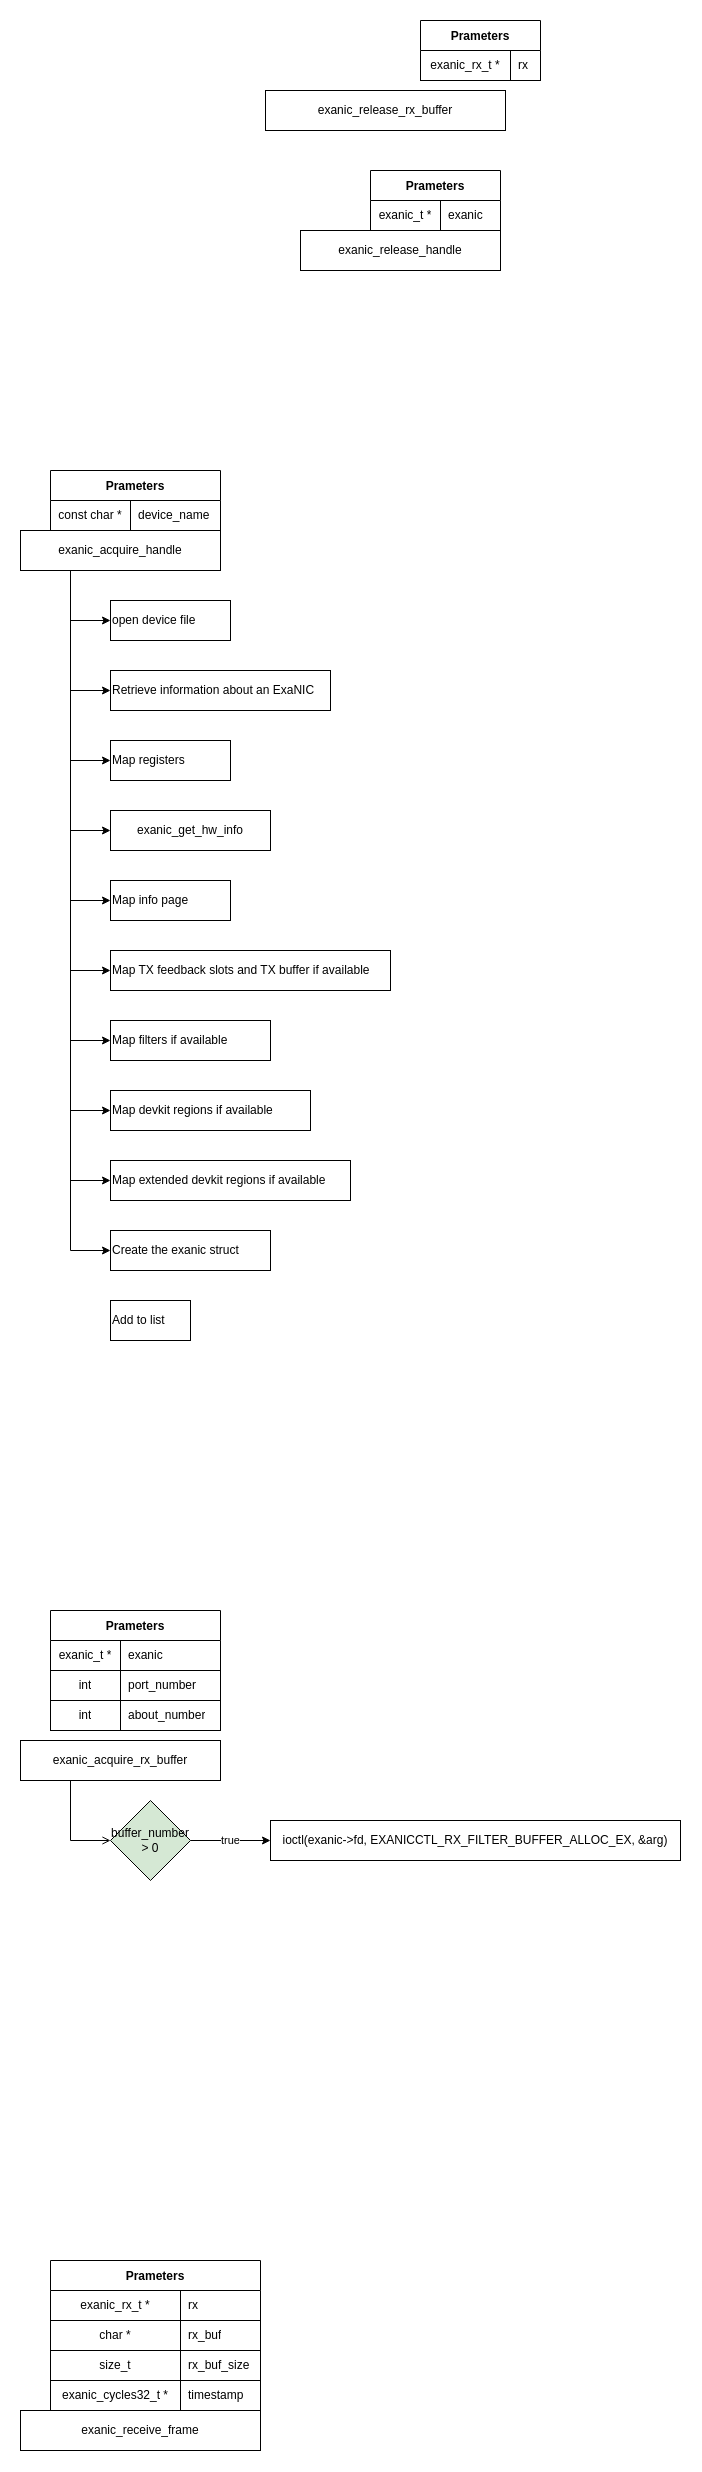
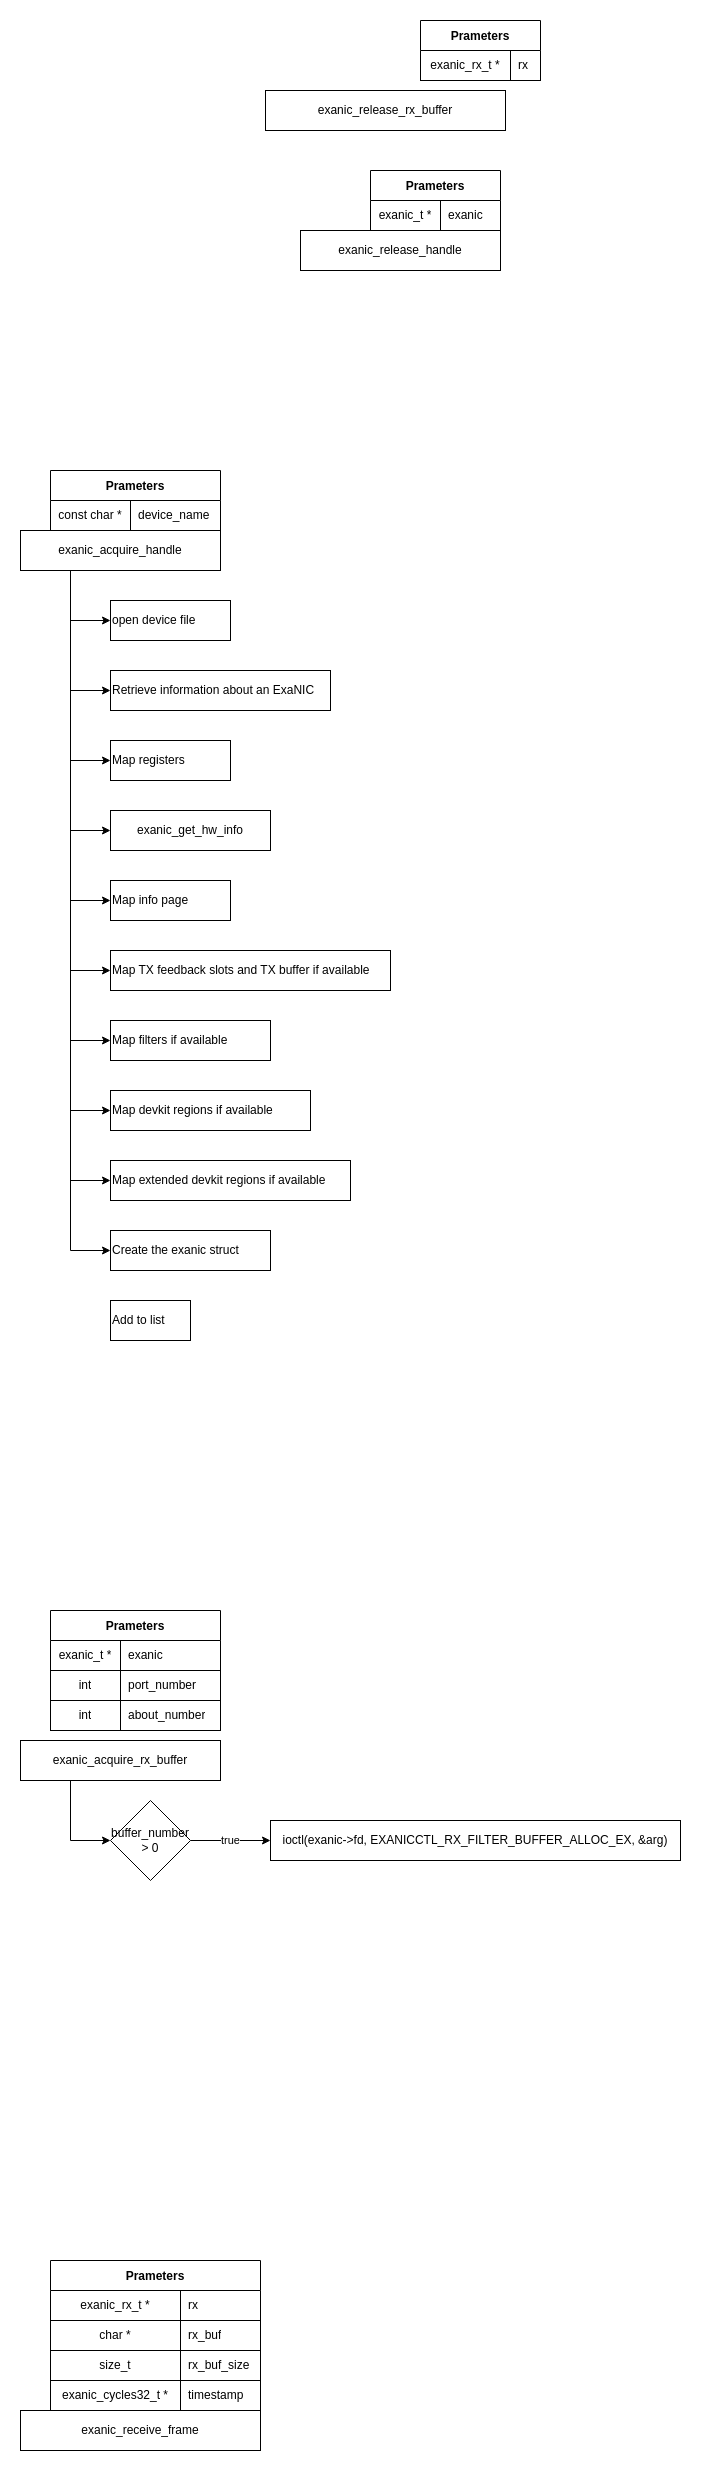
  <mxCell id="0" />
  <mxCell id="1" parent="0" />
  <mxCell id="2" style="edgeStyle=orthogonalEdgeStyle;rounded=0;orthogonalLoop=1;jettySize=auto;html=1;exitX=0.25;exitY=1;exitDx=0;exitDy=0;entryX=0;entryY=0.5;entryDx=0;entryDy=0;" parent="1" source="12" target="53" edge="1"><mxGeometry relative="1" as="geometry" /></mxCell>
  <mxCell id="3" style="edgeStyle=orthogonalEdgeStyle;rounded=0;orthogonalLoop=1;jettySize=auto;html=1;exitX=0.25;exitY=1;exitDx=0;exitDy=0;entryX=0;entryY=0.5;entryDx=0;entryDy=0;" parent="1" source="12" target="54" edge="1"><mxGeometry relative="1" as="geometry" /></mxCell>
  <mxCell id="4" style="edgeStyle=orthogonalEdgeStyle;rounded=0;orthogonalLoop=1;jettySize=auto;html=1;exitX=0.25;exitY=1;exitDx=0;exitDy=0;entryX=0;entryY=0.5;entryDx=0;entryDy=0;" parent="1" source="12" target="55" edge="1"><mxGeometry relative="1" as="geometry" /></mxCell>
  <mxCell id="5" style="edgeStyle=orthogonalEdgeStyle;rounded=0;orthogonalLoop=1;jettySize=auto;html=1;exitX=0.25;exitY=1;exitDx=0;exitDy=0;entryX=0;entryY=0.5;entryDx=0;entryDy=0;" parent="1" source="12" target="56" edge="1"><mxGeometry relative="1" as="geometry" /></mxCell>
  <mxCell id="6" style="edgeStyle=orthogonalEdgeStyle;rounded=0;orthogonalLoop=1;jettySize=auto;html=1;exitX=0.25;exitY=1;exitDx=0;exitDy=0;entryX=0;entryY=0.5;entryDx=0;entryDy=0;" parent="1" source="12" target="57" edge="1"><mxGeometry relative="1" as="geometry" /></mxCell>
  <mxCell id="7" style="edgeStyle=orthogonalEdgeStyle;rounded=0;orthogonalLoop=1;jettySize=auto;html=1;exitX=0.25;exitY=1;exitDx=0;exitDy=0;entryX=0;entryY=0.5;entryDx=0;entryDy=0;" parent="1" source="12" target="58" edge="1"><mxGeometry relative="1" as="geometry" /></mxCell>
  <mxCell id="8" style="edgeStyle=orthogonalEdgeStyle;rounded=0;orthogonalLoop=1;jettySize=auto;html=1;exitX=0.25;exitY=1;exitDx=0;exitDy=0;entryX=0;entryY=0.5;entryDx=0;entryDy=0;" parent="1" source="12" target="59" edge="1"><mxGeometry relative="1" as="geometry" /></mxCell>
  <mxCell id="9" style="edgeStyle=orthogonalEdgeStyle;rounded=0;orthogonalLoop=1;jettySize=auto;html=1;exitX=0.25;exitY=1;exitDx=0;exitDy=0;entryX=0;entryY=0.5;entryDx=0;entryDy=0;" parent="1" source="12" target="60" edge="1"><mxGeometry relative="1" as="geometry" /></mxCell>
  <mxCell id="10" style="edgeStyle=orthogonalEdgeStyle;rounded=0;orthogonalLoop=1;jettySize=auto;html=1;exitX=0.25;exitY=1;exitDx=0;exitDy=0;entryX=0;entryY=0.5;entryDx=0;entryDy=0;" parent="1" source="12" target="61" edge="1"><mxGeometry relative="1" as="geometry" /></mxCell>
  <mxCell id="11" style="edgeStyle=orthogonalEdgeStyle;rounded=0;orthogonalLoop=1;jettySize=auto;html=1;exitX=0.25;exitY=1;exitDx=0;exitDy=0;entryX=0;entryY=0.5;entryDx=0;entryDy=0;" parent="1" source="12" target="62" edge="1"><mxGeometry relative="1" as="geometry" /></mxCell>
  <mxCell id="12" value="exanic_acquire_handle" style="rounded=0;whiteSpace=wrap;html=1;" parent="1" vertex="1"><mxGeometry x="20" y="530" width="200" height="40" as="geometry" /></mxCell>
  <mxCell id="13" value="Prameters" style="shape=table;startSize=30;container=1;collapsible=0;childLayout=tableLayout;fixedRows=1;rowLines=0;fontStyle=1;align=center;" parent="1" vertex="1"><mxGeometry x="50" y="470" width="170" height="60" as="geometry" /></mxCell>
  <mxCell id="14" value="" style="shape=partialRectangle;html=1;whiteSpace=wrap;collapsible=0;dropTarget=0;pointerEvents=0;fillColor=none;top=0;left=0;bottom=1;right=0;points=[[0,0.5],[1,0.5]];portConstraint=eastwest;" parent="13" vertex="1"><mxGeometry y="30" width="170" height="30" as="geometry" /></mxCell>
  <mxCell id="15" value="const char *" style="shape=partialRectangle;html=1;whiteSpace=wrap;connectable=0;fillColor=none;top=0;left=0;bottom=0;right=0;overflow=hidden;" parent="14" vertex="1"><mxGeometry width="80" height="30" as="geometry" /></mxCell>
  <mxCell id="16" value="device_name" style="shape=partialRectangle;html=1;whiteSpace=wrap;connectable=0;fillColor=none;top=0;left=0;bottom=0;right=0;align=left;spacingLeft=6;overflow=hidden;" parent="14" vertex="1"><mxGeometry x="80" width="90" height="30" as="geometry" /></mxCell>
- <mxCell id="17" style="edgeStyle=orthogonalEdgeStyle;rounded=0;orthogonalLoop=1;jettySize=auto;html=1;exitX=0.25;exitY=1;exitDx=0;exitDy=0;entryX=0;entryY=0.5;entryDx=0;entryDy=0;endArrow=open;" parent="1" source="18" target="66" edge="1"><mxGeometry relative="1" as="geometry" /></mxCell>
+ <mxCell id="17" style="edgeStyle=orthogonalEdgeStyle;rounded=0;orthogonalLoop=1;jettySize=auto;html=1;exitX=0.25;exitY=1;exitDx=0;exitDy=0;entryX=0;entryY=0.5;entryDx=0;entryDy=0;" parent="1" source="18" target="66" edge="1"><mxGeometry relative="1" as="geometry" /></mxCell>
  <mxCell id="18" value="exanic_acquire_rx_buffer" style="rounded=0;whiteSpace=wrap;html=1;" parent="1" vertex="1"><mxGeometry x="20" y="1740" width="200" height="40" as="geometry" /></mxCell>
  <mxCell id="19" value="Prameters" style="shape=table;startSize=30;container=1;collapsible=0;childLayout=tableLayout;fixedRows=1;rowLines=0;fontStyle=1;align=center;" parent="1" vertex="1"><mxGeometry x="50" y="1610" width="170" height="120" as="geometry" /></mxCell>
  <mxCell id="20" value="" style="shape=partialRectangle;html=1;whiteSpace=wrap;collapsible=0;dropTarget=0;pointerEvents=0;fillColor=none;top=0;left=0;bottom=1;right=0;points=[[0,0.5],[1,0.5]];portConstraint=eastwest;" parent="19" vertex="1"><mxGeometry y="30" width="170" height="30" as="geometry" /></mxCell>
  <mxCell id="21" value="exanic_t *" style="shape=partialRectangle;html=1;whiteSpace=wrap;connectable=0;fillColor=none;top=0;left=0;bottom=0;right=0;overflow=hidden;" parent="20" vertex="1"><mxGeometry width="70" height="30" as="geometry" /></mxCell>
  <mxCell id="22" value="exanic" style="shape=partialRectangle;html=1;whiteSpace=wrap;connectable=0;fillColor=none;top=0;left=0;bottom=0;right=0;align=left;spacingLeft=6;overflow=hidden;" parent="20" vertex="1"><mxGeometry x="70" width="100" height="30" as="geometry" /></mxCell>
  <mxCell id="23" value="" style="shape=partialRectangle;html=1;whiteSpace=wrap;collapsible=0;dropTarget=0;pointerEvents=0;fillColor=none;top=0;left=0;bottom=1;right=0;points=[[0,0.5],[1,0.5]];portConstraint=eastwest;" parent="19" vertex="1"><mxGeometry y="60" width="170" height="30" as="geometry" /></mxCell>
  <mxCell id="24" value="int" style="shape=partialRectangle;html=1;whiteSpace=wrap;connectable=0;fillColor=none;top=0;left=0;bottom=0;right=0;overflow=hidden;" parent="23" vertex="1"><mxGeometry width="70" height="30" as="geometry" /></mxCell>
  <mxCell id="25" value="port_number" style="shape=partialRectangle;html=1;whiteSpace=wrap;connectable=0;fillColor=none;top=0;left=0;bottom=0;right=0;align=left;spacingLeft=6;overflow=hidden;" parent="23" vertex="1"><mxGeometry x="70" width="100" height="30" as="geometry" /></mxCell>
  <mxCell id="26" value="" style="shape=partialRectangle;html=1;whiteSpace=wrap;collapsible=0;dropTarget=0;pointerEvents=0;fillColor=none;top=0;left=0;bottom=1;right=0;points=[[0,0.5],[1,0.5]];portConstraint=eastwest;" parent="19" vertex="1"><mxGeometry y="90" width="170" height="30" as="geometry" /></mxCell>
  <mxCell id="27" value="int" style="shape=partialRectangle;html=1;whiteSpace=wrap;connectable=0;fillColor=none;top=0;left=0;bottom=0;right=0;overflow=hidden;" parent="26" vertex="1"><mxGeometry width="70" height="30" as="geometry" /></mxCell>
  <mxCell id="28" value="about_number" style="shape=partialRectangle;html=1;whiteSpace=wrap;connectable=0;fillColor=none;top=0;left=0;bottom=0;right=0;align=left;spacingLeft=6;overflow=hidden;" parent="26" vertex="1"><mxGeometry x="70" width="100" height="30" as="geometry" /></mxCell>
  <mxCell id="29" value="exanic_receive_frame" style="rounded=0;whiteSpace=wrap;html=1;" parent="1" vertex="1"><mxGeometry x="20" y="2410" width="240" height="40" as="geometry" /></mxCell>
  <mxCell id="30" value="Prameters" style="shape=table;startSize=30;container=1;collapsible=0;childLayout=tableLayout;fixedRows=1;rowLines=0;fontStyle=1;align=center;" parent="1" vertex="1"><mxGeometry x="50" y="2260" width="210" height="150" as="geometry" /></mxCell>
  <mxCell id="31" value="" style="shape=partialRectangle;html=1;whiteSpace=wrap;collapsible=0;dropTarget=0;pointerEvents=0;fillColor=none;top=0;left=0;bottom=1;right=0;points=[[0,0.5],[1,0.5]];portConstraint=eastwest;" parent="30" vertex="1"><mxGeometry y="30" width="210" height="30" as="geometry" /></mxCell>
  <mxCell id="32" value="exanic_rx_t *" style="shape=partialRectangle;html=1;whiteSpace=wrap;connectable=0;fillColor=none;top=0;left=0;bottom=0;right=0;overflow=hidden;" parent="31" vertex="1"><mxGeometry width="130" height="30" as="geometry" /></mxCell>
  <mxCell id="33" value="rx" style="shape=partialRectangle;html=1;whiteSpace=wrap;connectable=0;fillColor=none;top=0;left=0;bottom=0;right=0;align=left;spacingLeft=6;overflow=hidden;" parent="31" vertex="1"><mxGeometry x="130" width="80" height="30" as="geometry" /></mxCell>
  <mxCell id="34" value="" style="shape=partialRectangle;html=1;whiteSpace=wrap;collapsible=0;dropTarget=0;pointerEvents=0;fillColor=none;top=0;left=0;bottom=1;right=0;points=[[0,0.5],[1,0.5]];portConstraint=eastwest;" parent="30" vertex="1"><mxGeometry y="60" width="210" height="30" as="geometry" /></mxCell>
  <mxCell id="35" value="char *" style="shape=partialRectangle;html=1;whiteSpace=wrap;connectable=0;fillColor=none;top=0;left=0;bottom=0;right=0;overflow=hidden;" parent="34" vertex="1"><mxGeometry width="130" height="30" as="geometry" /></mxCell>
  <mxCell id="36" value="rx_buf" style="shape=partialRectangle;html=1;whiteSpace=wrap;connectable=0;fillColor=none;top=0;left=0;bottom=0;right=0;align=left;spacingLeft=6;overflow=hidden;" parent="34" vertex="1"><mxGeometry x="130" width="80" height="30" as="geometry" /></mxCell>
  <mxCell id="37" value="" style="shape=partialRectangle;html=1;whiteSpace=wrap;collapsible=0;dropTarget=0;pointerEvents=0;fillColor=none;top=0;left=0;bottom=1;right=0;points=[[0,0.5],[1,0.5]];portConstraint=eastwest;" parent="30" vertex="1"><mxGeometry y="90" width="210" height="30" as="geometry" /></mxCell>
  <mxCell id="38" value="size_t" style="shape=partialRectangle;html=1;whiteSpace=wrap;connectable=0;fillColor=none;top=0;left=0;bottom=0;right=0;overflow=hidden;" parent="37" vertex="1"><mxGeometry width="130" height="30" as="geometry" /></mxCell>
  <mxCell id="39" value="rx_buf_size" style="shape=partialRectangle;html=1;whiteSpace=wrap;connectable=0;fillColor=none;top=0;left=0;bottom=0;right=0;align=left;spacingLeft=6;overflow=hidden;" parent="37" vertex="1"><mxGeometry x="130" width="80" height="30" as="geometry" /></mxCell>
  <mxCell id="40" value="" style="shape=partialRectangle;html=1;whiteSpace=wrap;collapsible=0;dropTarget=0;pointerEvents=0;fillColor=none;top=0;left=0;bottom=1;right=0;points=[[0,0.5],[1,0.5]];portConstraint=eastwest;" parent="30" vertex="1"><mxGeometry y="120" width="210" height="30" as="geometry" /></mxCell>
  <mxCell id="41" value="exanic_cycles32_t *" style="shape=partialRectangle;html=1;whiteSpace=wrap;connectable=0;fillColor=none;top=0;left=0;bottom=0;right=0;overflow=hidden;" parent="40" vertex="1"><mxGeometry width="130" height="30" as="geometry" /></mxCell>
  <mxCell id="42" value="timestamp" style="shape=partialRectangle;html=1;whiteSpace=wrap;connectable=0;fillColor=none;top=0;left=0;bottom=0;right=0;align=left;spacingLeft=6;overflow=hidden;" parent="40" vertex="1"><mxGeometry x="130" width="80" height="30" as="geometry" /></mxCell>
  <mxCell id="43" value="exanic_release_rx_buffer" style="rounded=0;whiteSpace=wrap;html=1;" parent="1" vertex="1"><mxGeometry x="265" y="90" width="240" height="40" as="geometry" /></mxCell>
  <mxCell id="44" value="Prameters" style="shape=table;startSize=30;container=1;collapsible=0;childLayout=tableLayout;fixedRows=1;rowLines=0;fontStyle=1;align=center;" parent="1" vertex="1"><mxGeometry x="420" y="20" width="120" height="60" as="geometry" /></mxCell>
  <mxCell id="45" value="" style="shape=partialRectangle;html=1;whiteSpace=wrap;collapsible=0;dropTarget=0;pointerEvents=0;fillColor=none;top=0;left=0;bottom=1;right=0;points=[[0,0.5],[1,0.5]];portConstraint=eastwest;" parent="44" vertex="1"><mxGeometry y="30" width="120" height="30" as="geometry" /></mxCell>
  <mxCell id="46" value="exanic_rx_t *" style="shape=partialRectangle;html=1;whiteSpace=wrap;connectable=0;fillColor=none;top=0;left=0;bottom=0;right=0;overflow=hidden;" parent="45" vertex="1"><mxGeometry width="90" height="30" as="geometry" /></mxCell>
  <mxCell id="47" value="rx" style="shape=partialRectangle;html=1;whiteSpace=wrap;connectable=0;fillColor=none;top=0;left=0;bottom=0;right=0;align=left;spacingLeft=6;overflow=hidden;" parent="45" vertex="1"><mxGeometry x="90" width="30" height="30" as="geometry" /></mxCell>
  <mxCell id="48" value="exanic_release_handle" style="rounded=0;whiteSpace=wrap;html=1;" parent="1" vertex="1"><mxGeometry x="300" y="230" width="200" height="40" as="geometry" /></mxCell>
  <mxCell id="49" value="Prameters" style="shape=table;startSize=30;container=1;collapsible=0;childLayout=tableLayout;fixedRows=1;rowLines=0;fontStyle=1;align=center;" parent="1" vertex="1"><mxGeometry x="370" y="170" width="130" height="60" as="geometry" /></mxCell>
  <mxCell id="50" value="" style="shape=partialRectangle;html=1;whiteSpace=wrap;collapsible=0;dropTarget=0;pointerEvents=0;fillColor=none;top=0;left=0;bottom=1;right=0;points=[[0,0.5],[1,0.5]];portConstraint=eastwest;" parent="49" vertex="1"><mxGeometry y="30" width="130" height="30" as="geometry" /></mxCell>
  <mxCell id="51" value="exanic_t *" style="shape=partialRectangle;html=1;whiteSpace=wrap;connectable=0;fillColor=none;top=0;left=0;bottom=0;right=0;overflow=hidden;" parent="50" vertex="1"><mxGeometry width="70" height="30" as="geometry" /></mxCell>
  <mxCell id="52" value="exanic" style="shape=partialRectangle;html=1;whiteSpace=wrap;connectable=0;fillColor=none;top=0;left=0;bottom=0;right=0;align=left;spacingLeft=6;overflow=hidden;" parent="50" vertex="1"><mxGeometry x="70" width="60" height="30" as="geometry" /></mxCell>
  <mxCell id="53" value="open device file" style="rounded=0;whiteSpace=wrap;html=1;align=left" parent="1" vertex="1"><mxGeometry x="110" y="600" width="120" height="40" as="geometry" /></mxCell>
  <mxCell id="54" value="Retrieve information about an ExaNIC" style="rounded=0;whiteSpace=wrap;html=1;align=left" parent="1" vertex="1"><mxGeometry x="110" y="670" width="220" height="40" as="geometry" /></mxCell>
  <mxCell id="55" value="Map registers" style="rounded=0;whiteSpace=wrap;html=1;align=left" parent="1" vertex="1"><mxGeometry x="110" y="740" width="120" height="40" as="geometry" /></mxCell>
  <mxCell id="56" value="exanic_get_hw_info" style="rounded=0;whiteSpace=wrap;html=1;" parent="1" vertex="1"><mxGeometry x="110" y="810" width="160" height="40" as="geometry" /></mxCell>
  <mxCell id="57" value="Map info page" style="rounded=0;whiteSpace=wrap;html=1;align=left" parent="1" vertex="1"><mxGeometry x="110" y="880" width="120" height="40" as="geometry" /></mxCell>
  <mxCell id="58" value="Map TX feedback slots and TX buffer if available" style="rounded=0;whiteSpace=wrap;html=1;align=left" parent="1" vertex="1"><mxGeometry x="110" y="950" width="280" height="40" as="geometry" /></mxCell>
  <mxCell id="59" value="Map filters if available" style="rounded=0;whiteSpace=wrap;html=1;align=left" parent="1" vertex="1"><mxGeometry x="110" y="1020" width="160" height="40" as="geometry" /></mxCell>
  <mxCell id="60" value="Map devkit regions if available" style="rounded=0;whiteSpace=wrap;html=1;align=left" parent="1" vertex="1"><mxGeometry x="110" y="1090" width="200" height="40" as="geometry" /></mxCell>
  <mxCell id="61" value="Map extended devkit regions if available" style="rounded=0;whiteSpace=wrap;html=1;align=left" parent="1" vertex="1"><mxGeometry x="110" y="1160" width="240" height="40" as="geometry" /></mxCell>
  <mxCell id="62" value="Create the exanic struct" style="rounded=0;whiteSpace=wrap;html=1;align=left" parent="1" vertex="1"><mxGeometry x="110" y="1230" width="160" height="40" as="geometry" /></mxCell>
  <mxCell id="63" value="Add to list" style="rounded=0;whiteSpace=wrap;html=1;align=left" parent="1" vertex="1"><mxGeometry x="110" y="1300" width="80" height="40" as="geometry" /></mxCell>
  <mxCell id="64" value="ioctl(exanic-&amp;gt;fd, EXANICCTL_RX_FILTER_BUFFER_ALLOC_EX, &amp;amp;arg)" style="rounded=0;whiteSpace=wrap;html=1;" parent="1" vertex="1"><mxGeometry x="270" y="1820" width="410" height="40" as="geometry" /></mxCell>
  <mxCell id="65" value="true" style="edgeStyle=orthogonalEdgeStyle;rounded=0;orthogonalLoop=1;jettySize=auto;html=1;" parent="1" source="66" target="64" edge="1"><mxGeometry relative="1" as="geometry" /></mxCell>
- <mxCell id="66" value="buffer_number &amp;gt; 0" style="rhombus;whiteSpace=wrap;html=1;fillColor=#d5e8d4;" parent="1" vertex="1"><mxGeometry x="110" y="1800" width="80" height="80" as="geometry" /></mxCell>
+ <mxCell id="66" value="buffer_number &amp;gt; 0" style="rhombus;whiteSpace=wrap;html=1;" parent="1" vertex="1"><mxGeometry x="110" y="1800" width="80" height="80" as="geometry" /></mxCell>
